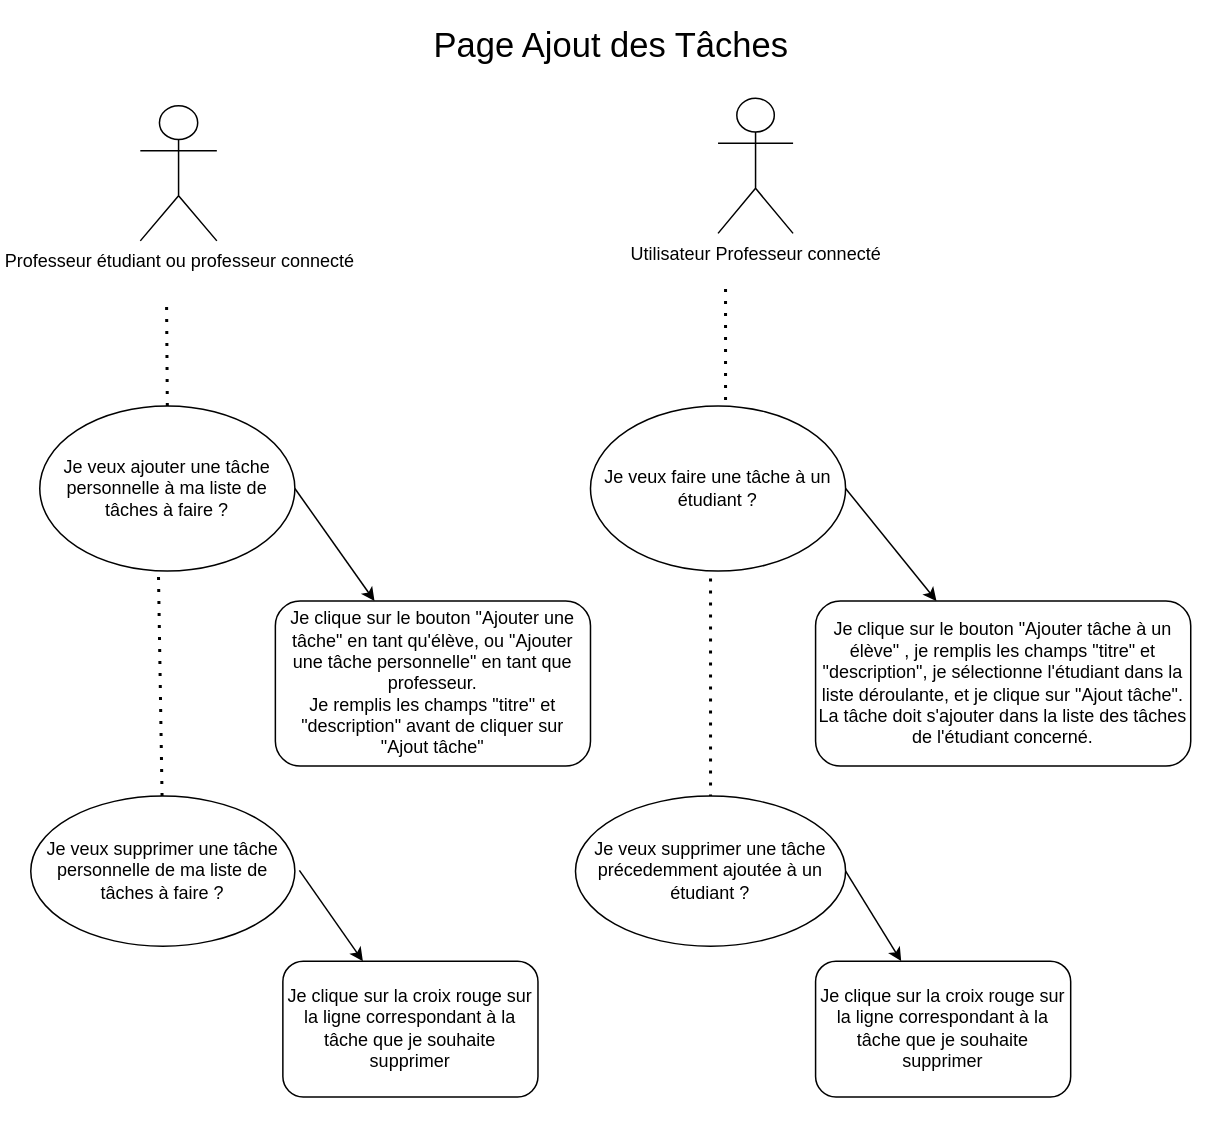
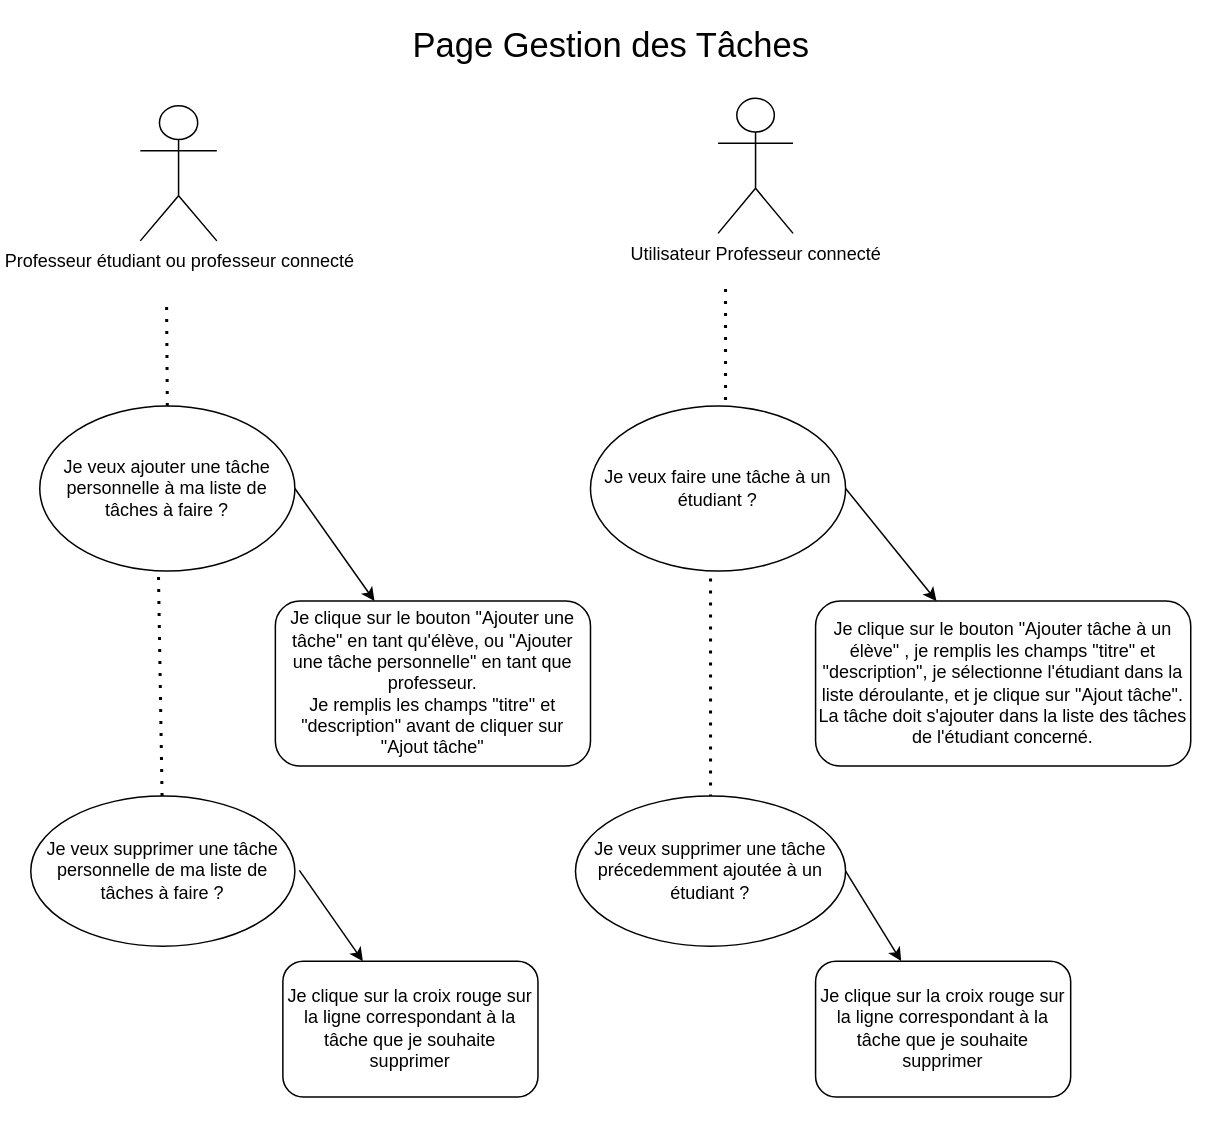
  <mxCell id="0" />
  <mxCell id="1" parent="0" />
- <mxCell id="2" value="&lt;font style=&quot;font-size: 23px&quot;&gt;Page Ajout des Tâches&lt;/font&gt;" style="text;html=1;strokeColor=none;fillColor=none;align=center;verticalAlign=middle;whiteSpace=wrap;rounded=0;" parent="1" vertex="1"><mxGeometry x="257" y="20" width="300" height="20" as="geometry" /></mxCell>
+ <mxCell id="2" value="&lt;font style=&quot;font-size: 23px&quot;&gt;Page Gestion des Tâches&lt;/font&gt;" style="text;html=1;strokeColor=none;fillColor=none;align=center;verticalAlign=middle;whiteSpace=wrap;rounded=0;" parent="1" vertex="1"><mxGeometry x="257" y="20" width="300" height="20" as="geometry" /></mxCell>
  <mxCell id="3" value="Utilisateur Professeur connecté" style="shape=umlActor;verticalLabelPosition=bottom;verticalAlign=top;html=1;outlineConnect=0;" parent="1" vertex="1"><mxGeometry x="478" y="65" width="50" height="90" as="geometry" /></mxCell>
  <mxCell id="4" value="Professeur étudiant ou professeur connecté" style="shape=umlActor;verticalLabelPosition=bottom;verticalAlign=top;html=1;outlineConnect=0;" vertex="1" parent="1"><mxGeometry x="93" y="70" width="51" height="90" as="geometry" /></mxCell>
  <mxCell id="5" value="" style="endArrow=classic;html=1;rounded=0;exitX=1;exitY=0.5;exitDx=0;exitDy=0;" edge="1" parent="1" source="13" target="6"><mxGeometry width="50" height="50" relative="1" as="geometry"><mxPoint x="143" y="480" as="sourcePoint" /><mxPoint x="323" y="395" as="targetPoint" /></mxGeometry></mxCell>
  <mxCell id="6" value="Je clique sur le bouton &quot;Ajouter une tâche&quot; en tant qu'élève, ou &quot;Ajouter une tâche personnelle&quot; en tant que professeur.&lt;br&gt;Je remplis les champs &quot;titre&quot; et &quot;description&quot; avant de cliquer sur &quot;Ajout tâche&quot;" style="rounded=1;whiteSpace=wrap;html=1;" vertex="1" parent="1"><mxGeometry x="183" y="400" width="210" height="110" as="geometry" /></mxCell>
  <mxCell id="7" value="" style="endArrow=none;dashed=1;html=1;dashPattern=1 3;strokeWidth=2;rounded=0;entryX=0.465;entryY=0.991;entryDx=0;entryDy=0;entryPerimeter=0;" edge="1" parent="1" source="8" target="13"><mxGeometry width="50" height="50" relative="1" as="geometry"><mxPoint x="113" y="530" as="sourcePoint" /><mxPoint x="113" y="450" as="targetPoint" /></mxGeometry></mxCell>
  <mxCell id="8" value="Je veux supprimer une tâche personnelle de ma liste de tâches à faire ?" style="ellipse;whiteSpace=wrap;html=1;" vertex="1" parent="1"><mxGeometry x="20" y="530" width="176" height="100" as="geometry" /></mxCell>
  <mxCell id="9" value="" style="endArrow=classic;html=1;rounded=0;exitX=1;exitY=0.5;exitDx=0;exitDy=0;" edge="1" parent="1" target="10"><mxGeometry width="50" height="50" relative="1" as="geometry"><mxPoint x="199" y="579.5" as="sourcePoint" /><mxPoint x="299" y="579.5" as="targetPoint" /></mxGeometry></mxCell>
  <mxCell id="10" value="Je clique sur la croix rouge sur la ligne correspondant à la tâche que je souhaite supprimer" style="rounded=1;whiteSpace=wrap;html=1;" vertex="1" parent="1"><mxGeometry x="188" y="640" width="170" height="90.5" as="geometry" /></mxCell>
  <mxCell id="11" value="" style="endArrow=none;dashed=1;html=1;dashPattern=1 3;strokeWidth=2;rounded=0;startArrow=none;" edge="1" parent="1" source="13"><mxGeometry width="50" height="50" relative="1" as="geometry"><mxPoint x="110.5" y="340" as="sourcePoint" /><mxPoint x="110.5" y="200" as="targetPoint" /></mxGeometry></mxCell>
  <mxCell id="12" value="" style="endArrow=none;dashed=1;html=1;dashPattern=1 3;strokeWidth=2;rounded=0;" edge="1" parent="1"><mxGeometry width="50" height="50" relative="1" as="geometry"><mxPoint x="483" y="290" as="sourcePoint" /><mxPoint x="483" y="190" as="targetPoint" /></mxGeometry></mxCell>
  <mxCell id="13" value="Je veux ajouter une tâche personnelle à ma liste de tâches à faire ?" style="ellipse;whiteSpace=wrap;html=1;" vertex="1" parent="1"><mxGeometry x="26" y="270" width="170" height="110" as="geometry" /></mxCell>
  <mxCell id="14" value="" style="endArrow=classic;html=1;rounded=0;exitX=1;exitY=0.5;exitDx=0;exitDy=0;" edge="1" parent="1" target="15" source="19"><mxGeometry width="50" height="50" relative="1" as="geometry"><mxPoint x="633.95" y="360" as="sourcePoint" /><mxPoint x="760.95" y="430" as="targetPoint" /></mxGeometry></mxCell>
  <mxCell id="15" value="Je clique sur le bouton &quot;Ajouter tâche à un élève&quot; , je remplis les champs &quot;titre&quot; et &quot;description&quot;, je sélectionne l'étudiant dans la liste déroulante, et je clique sur &quot;Ajout tâche&quot;.&lt;br&gt;La tâche doit s'ajouter dans la liste des tâches de l'étudiant concerné." style="rounded=1;whiteSpace=wrap;html=1;" vertex="1" parent="1"><mxGeometry x="543" y="400" width="250" height="110" as="geometry" /></mxCell>
  <mxCell id="16" value="" style="endArrow=none;dashed=1;html=1;dashPattern=1 3;strokeWidth=2;rounded=0;entryX=0.465;entryY=0.991;entryDx=0;entryDy=0;entryPerimeter=0;" edge="1" parent="1"><mxGeometry width="50" height="50" relative="1" as="geometry"><mxPoint x="473" y="531" as="sourcePoint" /><mxPoint x="473" y="380" as="targetPoint" /></mxGeometry></mxCell>
  <mxCell id="17" value="" style="endArrow=classic;html=1;rounded=0;exitX=1;exitY=0.5;exitDx=0;exitDy=0;" edge="1" parent="1" target="18" source="20"><mxGeometry width="50" height="50" relative="1" as="geometry"><mxPoint x="636.95" y="614.5" as="sourcePoint" /><mxPoint x="736.95" y="614.5" as="targetPoint" /></mxGeometry></mxCell>
  <mxCell id="18" value="Je clique sur la croix rouge sur la ligne correspondant à la tâche que je souhaite supprimer" style="rounded=1;whiteSpace=wrap;html=1;" vertex="1" parent="1"><mxGeometry x="543" y="640" width="170" height="90.5" as="geometry" /></mxCell>
  <mxCell id="19" value="Je veux faire une tâche à un étudiant ?" style="ellipse;whiteSpace=wrap;html=1;" vertex="1" parent="1"><mxGeometry x="393" y="270" width="170" height="110" as="geometry" /></mxCell>
  <mxCell id="20" value="Je veux supprimer une tâche précedemment ajoutée à un étudiant ?" style="ellipse;whiteSpace=wrap;html=1;" vertex="1" parent="1"><mxGeometry x="383" y="530" width="180" height="100" as="geometry" /></mxCell>
